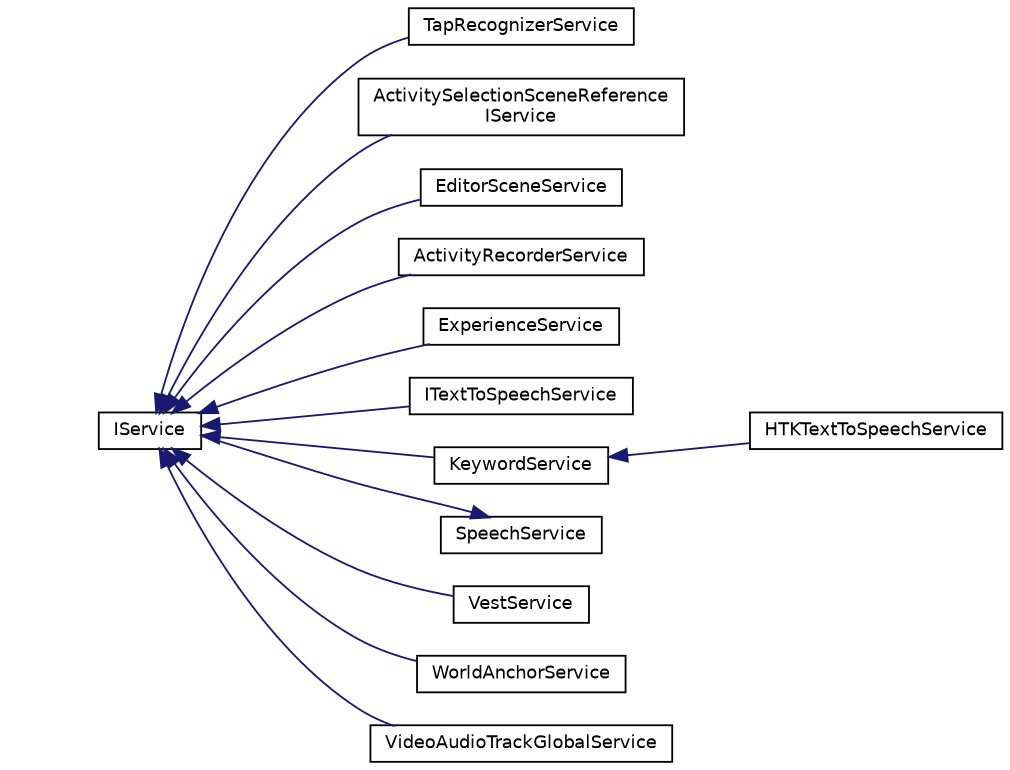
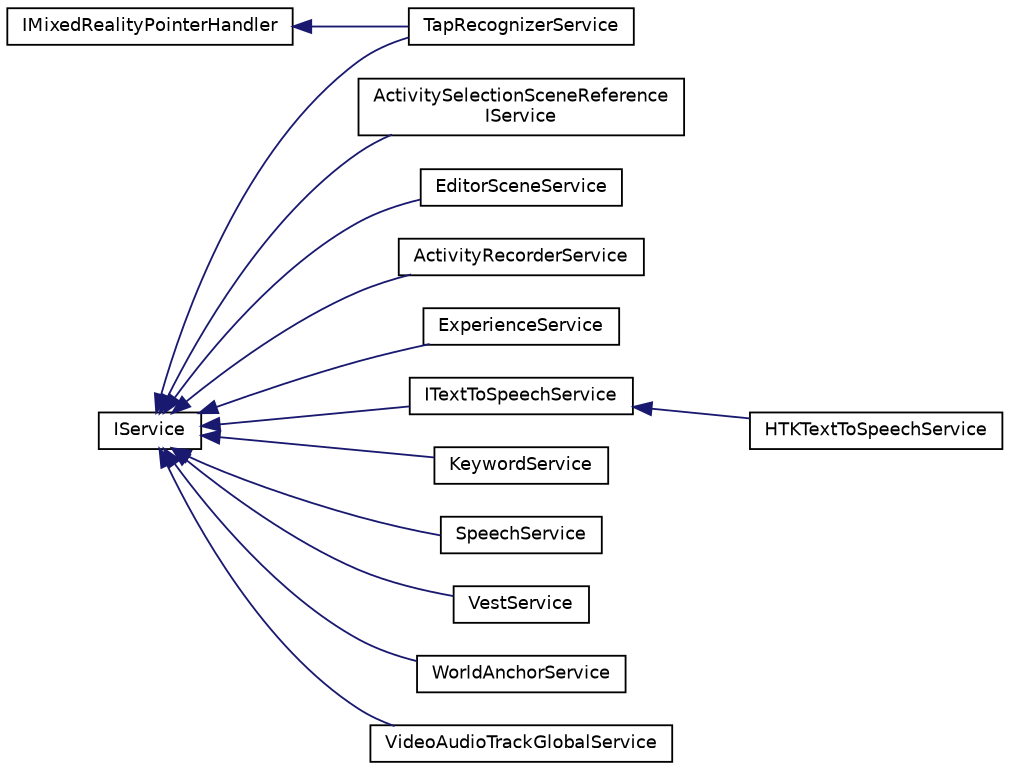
  digraph {
    rankdir=LR
    node [color=black fillcolor=white fontname=Helvetica fontsize=10 shape=record style=filled]
    edge [color=midnightblue dir=back fontname=Helvetica fontsize=10 labelfontname=Helvetica labelfontsize=10 style=solid]
+   n1 [height=0.2 label=IMixedRealityPointerHandler width=0.4]
    n2 [height=0.2 label=TapRecognizerService width=0.4]
    n3 [height=0.2 label=IService width=0.4]
    n4 [height=0.2 label="ActivitySelectionSceneReference\lIService" width=0.4]
    n5 [height=0.2 label=EditorSceneService width=0.4]
    n6 [height=0.2 label=ActivityRecorderService width=0.4]
    n7 [height=0.2 label=ExperienceService width=0.4]
    n8 [height=0.2 label=ITextToSpeechService width=0.4]
    n9 [height=0.2 label=KeywordService width=0.4]
    n10 [height=0.2 label=SpeechService width=0.4]
    n11 [height=0.2 label=VestService width=0.4]
    n12 [height=0.2 label=WorldAnchorService width=0.4]
    n13 [height=0.2 label=VideoAudioTrackGlobalService width=0.4]
    n14 [height=0.2 label=HTKTextToSpeechService width=0.4]
+   n1 -> n2
    n3 -> n2
    n3 -> n4
    n3 -> n5
    n3 -> n6
    n3 -> n7
    n3 -> n8
    n3 -> n9
-   n10 -> n3
+   n3 -> n10
    n3 -> n11
    n3 -> n12
    n3 -> n13
-   n9 -> n14
+   n8 -> n14
  }
